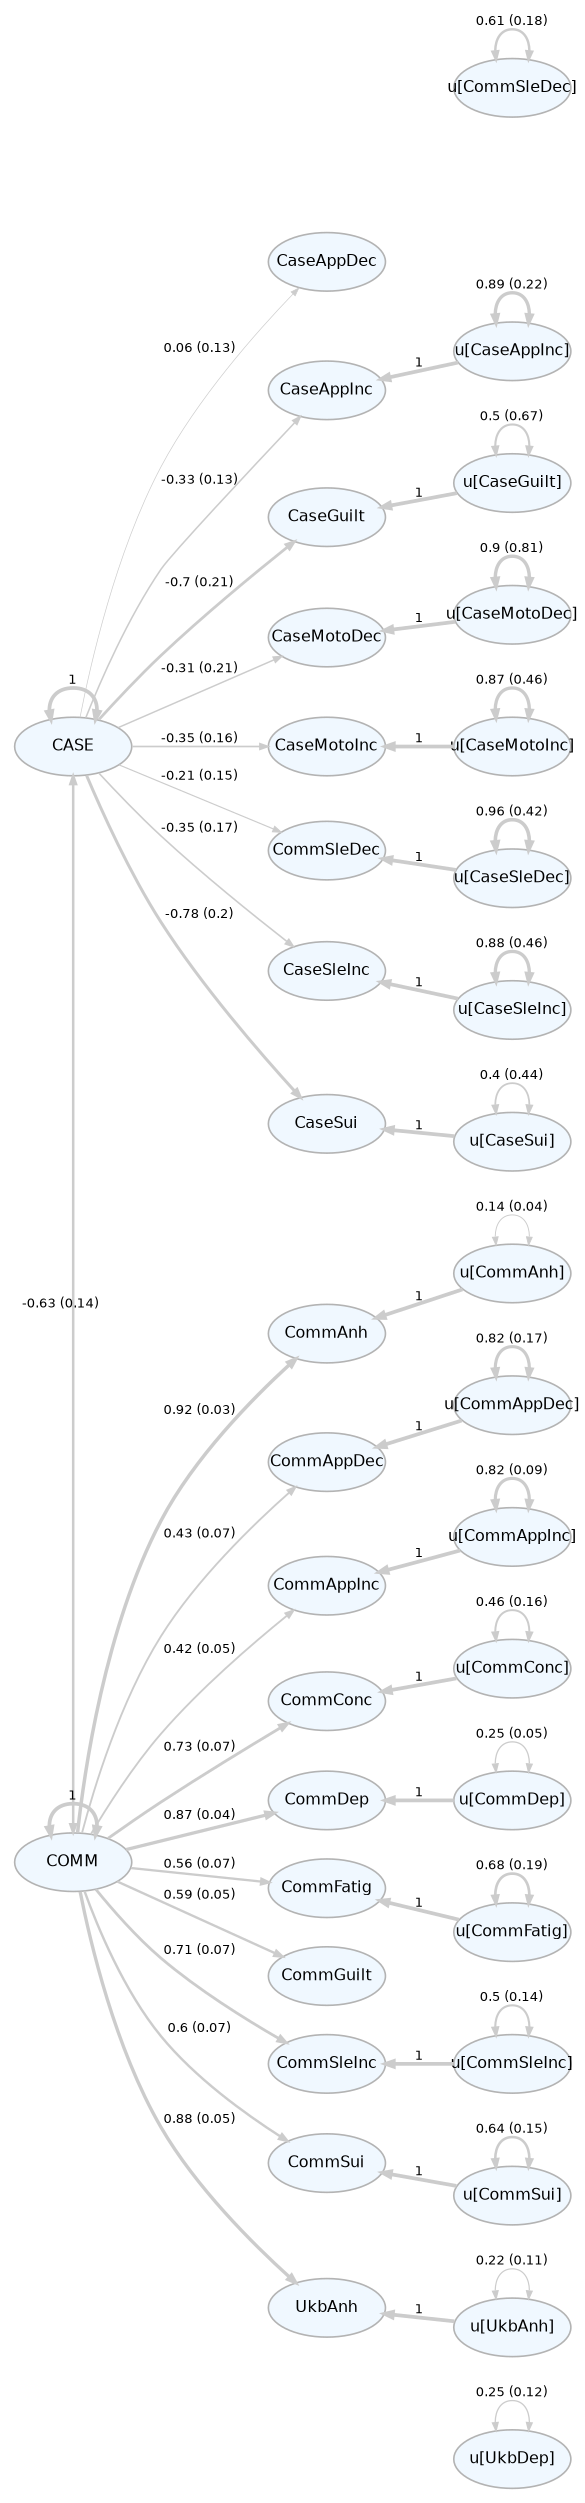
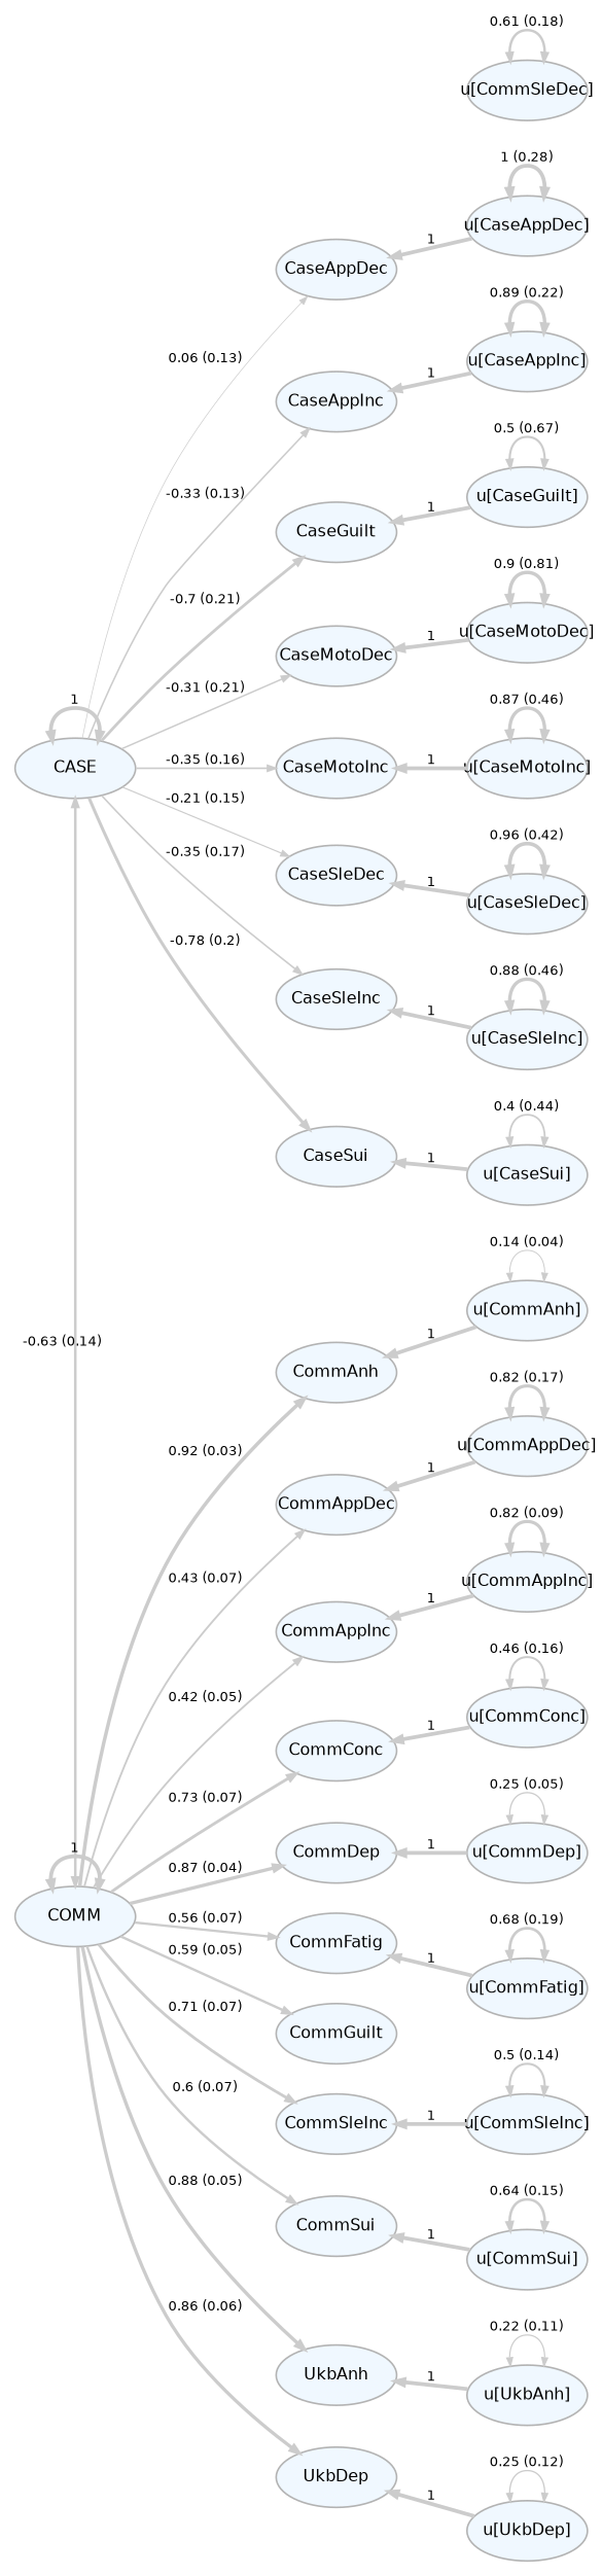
  digraph {
    bgcolor=white
    rankdir=LR
    node [color=gray70 fillcolor=aliceblue fixedsize=true fontcolor=black fontname=Helvetica fontsize=10 shape=oval style=filled]
    edge [arrowsize=0.5 color=gray80 dir=forward fontname=Helvetica fontsize=8 penwidth=2.3]
    n1 [label=CASE width=1]
    n2 [label=COMM width=1]
    n3 [label=CaseAppDec width=1]
    n4 [label=CaseAppInc width=1]
    n5 [label=CaseGuilt width=1]
    n6 [label=CaseMotoDec width=1]
    n7 [label=CaseMotoInc width=1]
-   n8 [label=CommSleDec width=1]
+   n8 [label=CaseSleDec width=1]
    n9 [label=CaseSleInc width=1]
    n10 [label=CaseSui width=1]
    n11 [label=CommAnh width=1]
    n12 [label=CommAppDec width=1]
    n13 [label=CommAppInc width=1]
    n14 [label=CommConc width=1]
    n15 [label=CommDep width=1]
    n16 [label=CommFatig width=1]
    n17 [label=CommGuilt width=1]
    n18 [label=CommSleInc width=1]
    n19 [label=CommSui width=1]
    n20 [label=UkbAnh width=1]
+   n21 [label=UkbDep width=1]
+   n22 [label="u[CaseAppDec]" width=1]
    n23 [label="u[CaseAppInc]" width=1]
    n24 [label="u[CaseGuilt]" width=1]
    n25 [label="u[CaseMotoDec]" width=1]
    n26 [label="u[CaseMotoInc]" width=1]
    n27 [label="u[CaseSleDec]" width=1]
    n28 [label="u[CaseSleInc]" width=1]
    n29 [label="u[CaseSui]" width=1]
    n30 [label="u[CommAnh]" width=1]
    n31 [label="u[CommAppDec]" width=1]
    n32 [label="u[CommAppInc]" width=1]
    n33 [label="u[CommConc]" width=1]
    n34 [label="u[CommDep]" width=1]
    n35 [label="u[CommFatig]" width=1]
    n36 [label="u[CommSleDec]" width=1]
    n37 [label="u[CommSleInc]" width=1]
    n38 [label="u[CommSui]" width=1]
    n39 [label="u[UkbAnh]" width=1]
    n40 [label="u[UkbDep]" width=1]
    subgraph sub_1 {
      rank=min
      n1
      n2
    }
    subgraph sub_2 {
      rank=same
      n3
      n4
      n5
      n6
      n7
      n8
      n9
      n10
      n11
      n12
      n13
      n14
      n15
      n16
      n17
      n18
      n19
      n20
+     n21
    }
    subgraph sub_3 {
      rank=max
+     n22
      n23
      n24
      n25
      n26
      n27
      n28
      n29
      n30
      n31
      n32
      n33
      n34
      n35
      n36
      n37
      n38
      n39
      n40
    }
    n1 -> n1 [dir=both label=1]
    n1 -> n2 [dir=both label="-0.63 (0.14)" penwidth=1.55305908912385]
    n1 -> n3 [label="0.06 (0.13)" penwidth=0.423864873815155]
    n1 -> n4 [label="-0.33 (0.13)" penwidth=0.95827765715994]
    n1 -> n5 [label="-0.7 (0.21)" penwidth=1.7074799192]
    n1 -> n6 [label="-0.31 (0.21)" penwidth=0.918500530325473]
    n1 -> n7 [label="-0.35 (0.16)" penwidth=1.00720289664966]
    n1 -> n8 [label="-0.21 (0.15)" penwidth=0.711591937973332]
    n1 -> n9 [label="-0.35 (0.17)" penwidth=0.991230864423798]
    n1 -> n10 [label="-0.78 (0.2)" penwidth=1.85337861183136]
    n2 -> n2 [dir=both label=1]
    n2 -> n11 [label="0.92 (0.03)" penwidth=2.14986133513483]
    n2 -> n12 [label="0.43 (0.07)" penwidth=1.15309754698065]
    n2 -> n13 [label="0.42 (0.05)" penwidth=1.14418805112278]
    n2 -> n14 [label="0.73 (0.07)" penwidth=1.76370145371905]
    n2 -> n15 [label="0.87 (0.04)" penwidth=2.0338813639124]
    n2 -> n16 [label="0.56 (0.07)" penwidth=1.42394280380577]
    n2 -> n17 [label="0.59 (0.05)" penwidth=1.47183978278669]
    n2 -> n18 [label="0.71 (0.07)" penwidth=1.71660360452473]
    n2 -> n19 [label="0.6 (0.07)" penwidth=1.49566068132323]
    n2 -> n20 [label="0.88 (0.05)" penwidth=2.06924298870627]
+   n2 -> n21 [label="0.86 (0.06)" penwidth=2.02700558240774]
+   n22 -> n3 [label=1]
+   n22 -> n22 [dir=both label="1 (0.28)" penwidth=2.29232381178264]
    n23 -> n4 [label=1]
    n23 -> n23 [dir=both label="0.89 (0.22)" penwidth=2.08333484822601]
    n24 -> n5 [label=1]
    n24 -> n24 [dir=both label="0.5 (0.67)" penwidth=1.30949183340903]
    n25 -> n6 [label=1]
    n25 -> n25 [dir=both label="0.9 (0.81)" penwidth=2.10871845997343]
    n26 -> n7 [label=1]
    n26 -> n26 [dir=both label="0.87 (0.46)" penwidth=2.04993237701483]
    n27 -> n8 [label=1]
    n27 -> n27 [dir=both label="0.96 (0.42)" penwidth=2.21530055760024]
    n28 -> n9 [label=1]
    n28 -> n28 [dir=both label="0.88 (0.46)" penwidth=2.06109887360575]
    n29 -> n10 [label=1]
    n29 -> n29 [dir=both label="0.4 (0.44)" penwidth=1.09350393055247]
    n30 -> n11 [label=1]
    n30 -> n30 [dir=both label="0.14 (0.04)" penwidth=0.589008528476833]
    n31 -> n12 [label=1]
    n31 -> n31 [dir=both label="0.82 (0.17)" penwidth=1.93610932052288]
    n32 -> n13 [label=1]
    n32 -> n32 [dir=both label="0.82 (0.09)" penwidth=1.94367390753137]
    n33 -> n14 [label=1]
    n33 -> n33 [dir=both label="0.46 (0.16)" penwidth=1.22879506607629]
    n34 -> n15 [label=1]
    n34 -> n34 [dir=both label="0.25 (0.05)" penwidth=0.796828497485435]
    n35 -> n16 [label=1]
    n35 -> n35 [dir=both label="0.68 (0.19)" penwidth=1.66837539421931]
    n36 -> n36 [dir=both label="0.61 (0.18)" penwidth=1.52086795667158]
    n37 -> n18 [label=1]
    n37 -> n37 [dir=both label="0.5 (0.14)" penwidth=1.2966159434914]
    n38 -> n19 [label=1]
    n38 -> n38 [dir=both label="0.64 (0.15)" penwidth=1.58520108763441]
    n39 -> n20 [label=1]
    n39 -> n39 [dir=both label="0.22 (0.11)" penwidth=0.734891719155226]
+   n40 -> n21 [label=1]
    n40 -> n40 [dir=both label="0.25 (0.12)" penwidth=0.808730895992535]
  }
